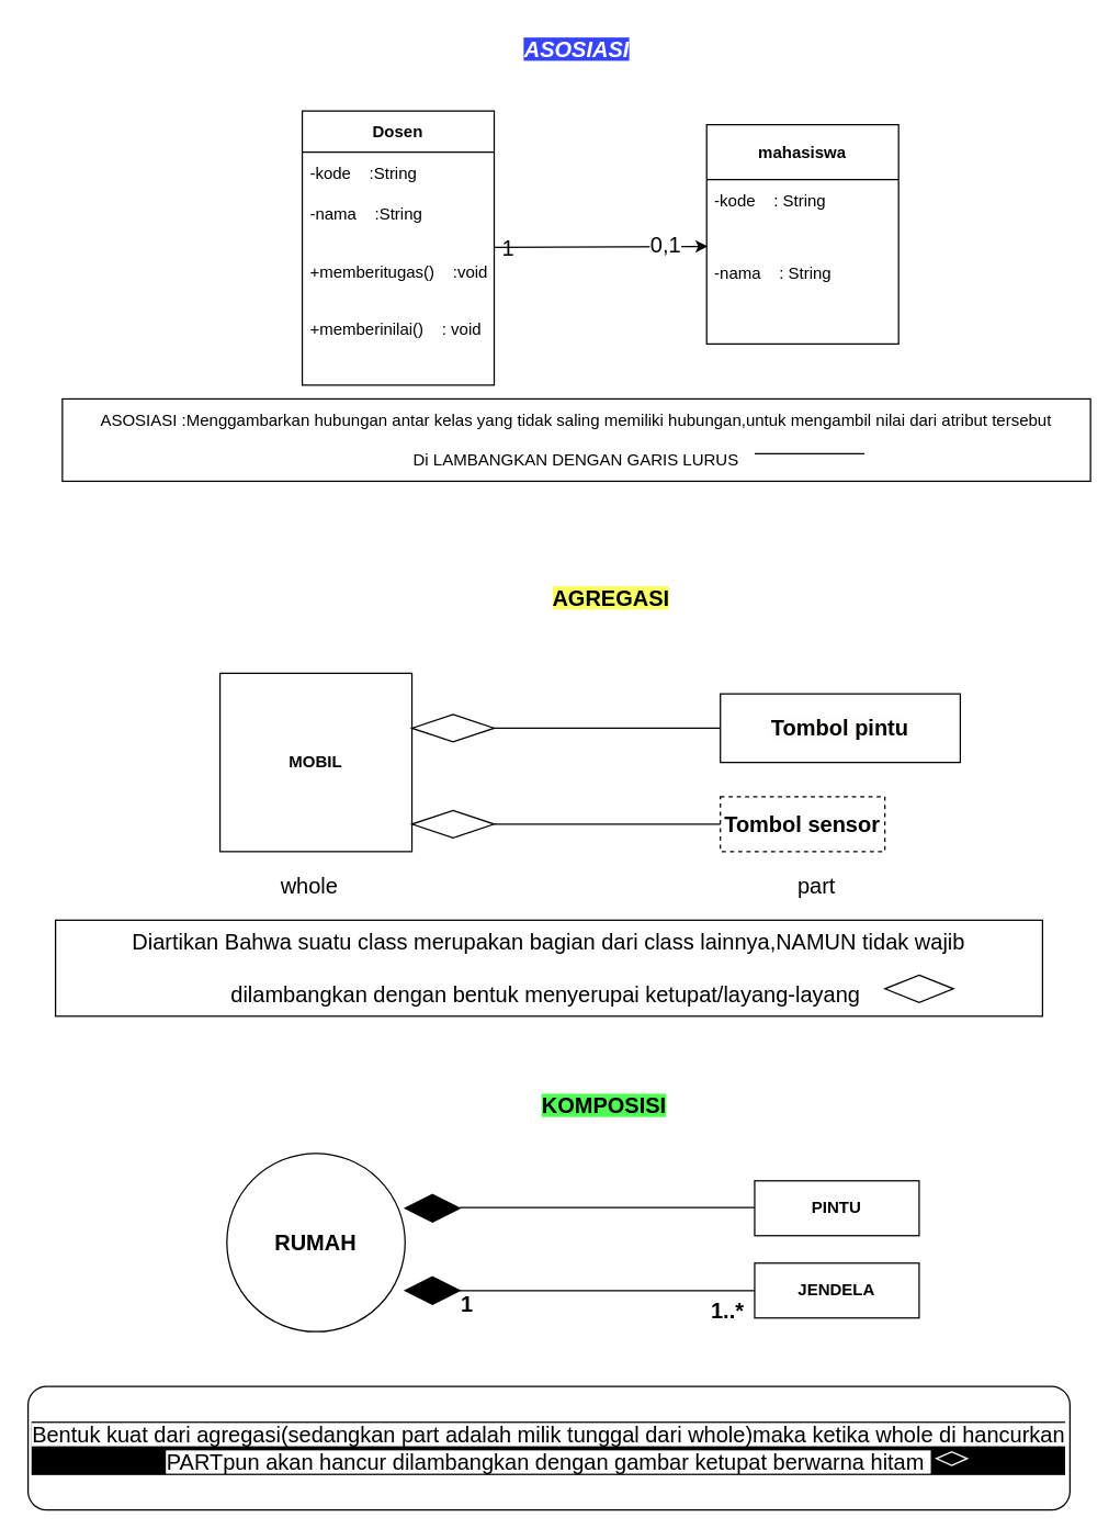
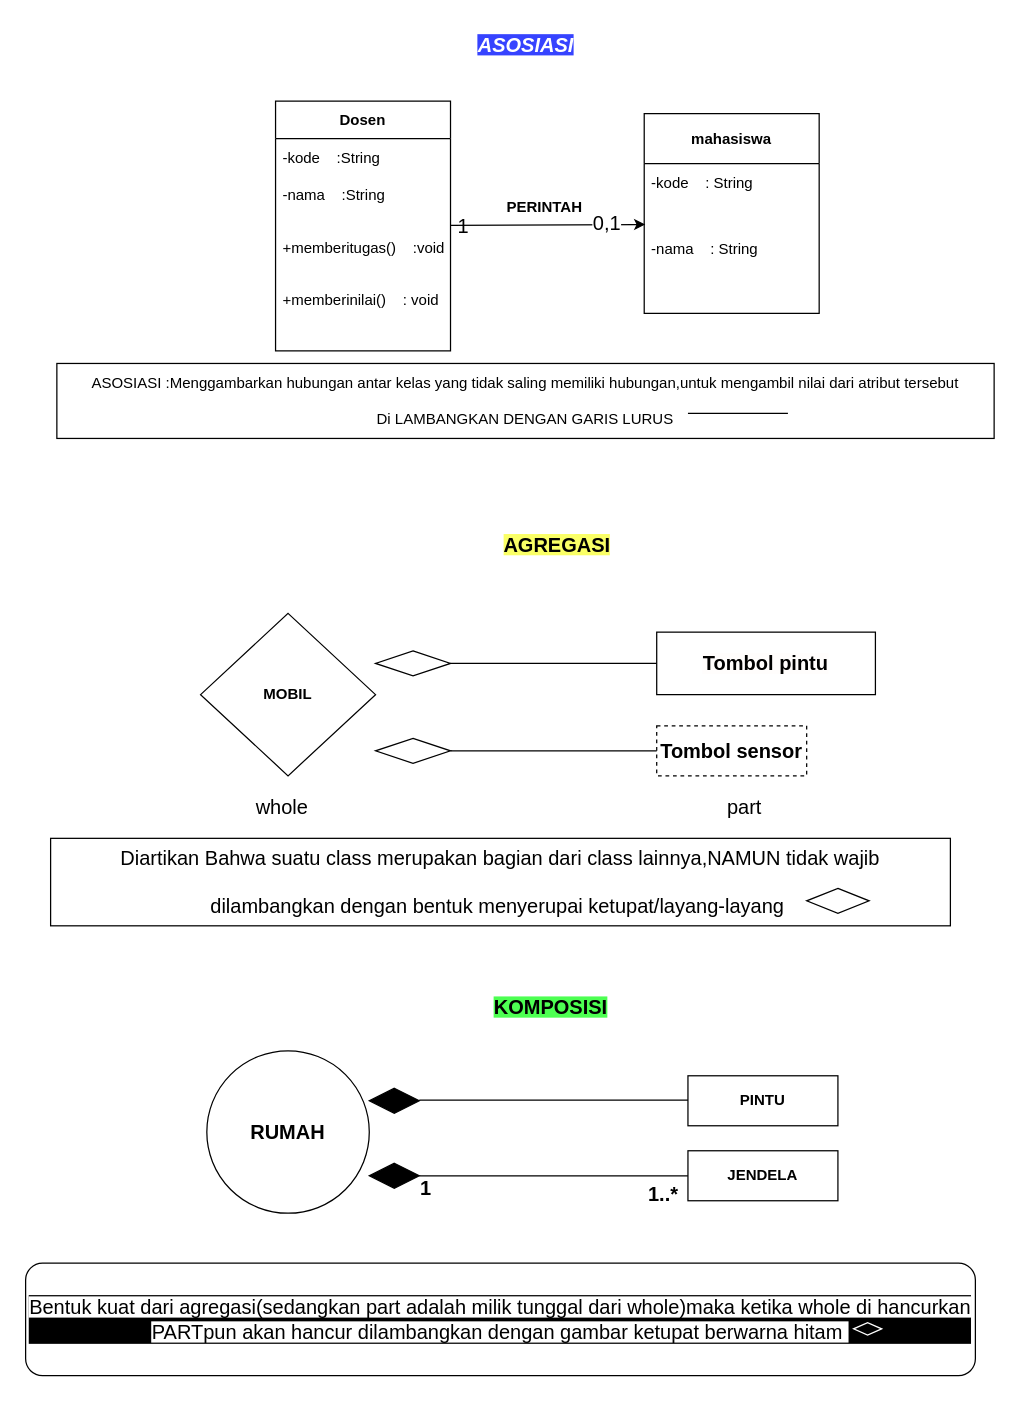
  <mxCell id="0" />
  <mxCell id="1" parent="0" />
  <mxCell id="2" value="Dosen" style="swimlane;fontStyle=1;childLayout=stackLayout;horizontal=1;startSize=30;horizontalStack=0;resizeParent=1;resizeParentMax=0;resizeLast=0;collapsible=1;marginBottom=0;rounded=0;" vertex="1" parent="1"><mxGeometry x="220" y="80" width="140" height="200" as="geometry" /></mxCell>
  <mxCell id="3" value="-kode    :String" style="text;strokeColor=none;fillColor=none;align=left;verticalAlign=middle;spacingLeft=4;spacingRight=4;overflow=hidden;points=[[0,0.5],[1,0.5]];portConstraint=eastwest;rotatable=0;rounded=0;" vertex="1" parent="2"><mxGeometry y="30" width="140" height="30" as="geometry" /></mxCell>
  <mxCell id="4" value="-nama    :String" style="text;strokeColor=none;fillColor=none;align=left;verticalAlign=middle;spacingLeft=4;spacingRight=4;overflow=hidden;points=[[0,0.5],[1,0.5]];portConstraint=eastwest;rotatable=0;rounded=0;" vertex="1" parent="2"><mxGeometry y="60" width="140" height="30" as="geometry" /></mxCell>
  <mxCell id="5" value="+memberitugas()    :void&#10;&#10;&#10;+memberinilai()    : void&#10;" style="text;fillColor=none;align=left;verticalAlign=middle;spacingLeft=4;spacingRight=4;overflow=hidden;points=[[0,0.5],[1,0.5]];portConstraint=eastwest;rotatable=0;rounded=0;" vertex="1" parent="2"><mxGeometry y="90" width="140" height="110" as="geometry" /></mxCell>
  <mxCell id="6" value="mahasiswa" style="swimlane;fontStyle=1;childLayout=stackLayout;horizontal=1;startSize=40;horizontalStack=0;resizeParent=1;resizeParentMax=0;resizeLast=0;collapsible=1;marginBottom=0;rounded=0;" vertex="1" parent="1"><mxGeometry x="515" y="90" width="140" height="160" as="geometry" /></mxCell>
  <mxCell id="7" value="-kode    : String" style="text;strokeColor=none;fillColor=none;align=left;verticalAlign=middle;spacingLeft=4;spacingRight=4;overflow=hidden;points=[[0,0.5],[1,0.5]];portConstraint=eastwest;rotatable=0;rounded=0;" vertex="1" parent="6"><mxGeometry y="40" width="140" height="30" as="geometry" /></mxCell>
  <mxCell id="8" value="-nama    : String&#10;" style="text;strokeColor=none;fillColor=none;align=left;verticalAlign=middle;spacingLeft=4;spacingRight=4;overflow=hidden;points=[[0,0.5],[1,0.5]];portConstraint=eastwest;rotatable=0;rounded=0;" vertex="1" parent="6"><mxGeometry y="70" width="140" height="90" as="geometry" /></mxCell>
  <mxCell id="9" value="" style="endArrow=classic;html=1;rounded=0;entryX=0.006;entryY=0.209;entryDx=0;entryDy=0;entryPerimeter=0;" edge="1" parent="1" target="8"><mxGeometry width="50" height="50" relative="1" as="geometry"><mxPoint x="360" y="179.5" as="sourcePoint" /><mxPoint x="510" y="179.5" as="targetPoint" /><Array as="points" /></mxGeometry></mxCell>
  <mxCell id="10" value="0,1" style="edgeLabel;html=1;align=center;verticalAlign=middle;resizable=0;points=[];fontSize=16;" vertex="1" connectable="0" parent="9"><mxGeometry x="0.607" y="1" relative="1" as="geometry"><mxPoint as="offset" /></mxGeometry></mxCell>
  <mxCell id="11" value="ASOSIASI :Menggambarkan hubungan antar kelas yang tidak saling memiliki hubungan,untuk mengambil nilai dari atribut tersebut&lt;br&gt;&lt;br&gt;Di LAMBANGKAN DENGAN GARIS LURUS" style="rounded=0;whiteSpace=wrap;html=1;" vertex="1" parent="1"><mxGeometry x="45" y="290" width="750" height="60" as="geometry" /></mxCell>
+ <mxCell id="12" value="&lt;b&gt;PERINTAH&lt;/b&gt;" style="text;html=1;align=center;verticalAlign=middle;resizable=0;points=[];autosize=1;strokeColor=none;fillColor=none;rounded=0;" vertex="1" parent="1"><mxGeometry x="395" y="150" width="80" height="30" as="geometry" /></mxCell>
  <mxCell id="13" value="&lt;span style=&quot;background-color: rgb(54, 67, 255);&quot;&gt;&lt;font color=&quot;#ffffff&quot;&gt;&lt;i&gt;&lt;b&gt;ASOSIASI&lt;/b&gt;&lt;/i&gt;&lt;/font&gt;&lt;/span&gt;" style="text;html=1;align=center;verticalAlign=middle;resizable=0;points=[];autosize=1;strokeColor=none;fillColor=none;fontSize=16;shadow=1;rounded=0;arcSize=0;" vertex="1" parent="1"><mxGeometry x="370" y="20" width="100" height="30" as="geometry" /></mxCell>
  <mxCell id="14" value="" style="endArrow=none;html=1;rounded=0;" edge="1" parent="1"><mxGeometry width="50" height="50" relative="1" as="geometry"><mxPoint x="550" y="330" as="sourcePoint" /><mxPoint x="630" y="330" as="targetPoint" /></mxGeometry></mxCell>
- <mxCell id="15" value="&lt;b&gt;MOBIL&lt;/b&gt;" style="whiteSpace=wrap;html=1;rounded=0;" vertex="1" parent="1"><mxGeometry x="160" y="490" width="140" height="130" as="geometry" /></mxCell>
+ <mxCell id="15" value="&lt;b&gt;MOBIL&lt;/b&gt;" style="rhombus;whiteSpace=wrap;html=1;" vertex="1" parent="1"><mxGeometry x="160" y="490" width="140" height="130" as="geometry" /></mxCell>
  <mxCell id="16" value="&lt;font style=&quot;font-size: 16px; background-color: rgb(250, 255, 102);&quot;&gt;&lt;b&gt;AGREGASI&lt;/b&gt;&lt;/font&gt;" style="text;html=1;align=center;verticalAlign=middle;resizable=0;points=[];autosize=1;strokeColor=none;fillColor=none;rounded=0;" vertex="1" parent="1"><mxGeometry x="390" y="420" width="110" height="30" as="geometry" /></mxCell>
  <mxCell id="17" value="&lt;span style=&quot;background-color: rgb(255, 253, 252);&quot;&gt;&lt;b&gt;Tombol pintu&lt;/b&gt;&lt;/span&gt;" style="rounded=0;whiteSpace=wrap;html=1;fontSize=16;" vertex="1" parent="1"><mxGeometry x="525" y="505" width="175" height="50" as="geometry" /></mxCell>
  <mxCell id="18" value="&lt;span style=&quot;background-color: rgb(255, 255, 255);&quot;&gt;&lt;b&gt;Tombol sensor&lt;/b&gt;&lt;/span&gt;" style="rounded=0;whiteSpace=wrap;html=1;fontSize=16;dashed=1;" vertex="1" parent="1"><mxGeometry x="525" y="580" width="120" height="40" as="geometry" /></mxCell>
  <mxCell id="19" value="" style="endArrow=none;html=1;rounded=0;fontSize=16;entryX=0;entryY=0.5;entryDx=0;entryDy=0;startArrow=none;" edge="1" parent="1" source="24" target="17"><mxGeometry width="50" height="50" relative="1" as="geometry"><mxPoint x="300" y="720" as="sourcePoint" /><mxPoint x="350" y="670" as="targetPoint" /></mxGeometry></mxCell>
  <mxCell id="20" value="" style="endArrow=none;html=1;rounded=0;fontSize=16;entryX=0;entryY=0.5;entryDx=0;entryDy=0;startArrow=none;" edge="1" parent="1" source="25" target="18"><mxGeometry width="50" height="50" relative="1" as="geometry"><mxPoint x="300" y="789.5" as="sourcePoint" /><mxPoint x="460" y="789.5" as="targetPoint" /></mxGeometry></mxCell>
  <mxCell id="21" value="Diartikan Bahwa suatu class merupakan bagian dari class lainnya,NAMUN tidak wajib&lt;br&gt;&lt;br&gt;dilambangkan dengan bentuk menyerupai ketupat/layang-layang&amp;nbsp;" style="rounded=0;whiteSpace=wrap;html=1;fontSize=16;" vertex="1" parent="1"><mxGeometry x="40" y="670" width="720" height="70" as="geometry" /></mxCell>
  <mxCell id="22" value="whole" style="text;html=1;align=center;verticalAlign=middle;resizable=0;points=[];autosize=1;strokeColor=none;fillColor=none;fontSize=16;rounded=0;" vertex="1" parent="1"><mxGeometry x="190" y="630" width="70" height="30" as="geometry" /></mxCell>
  <mxCell id="23" value="part" style="text;html=1;align=center;verticalAlign=middle;resizable=0;points=[];autosize=1;strokeColor=none;fillColor=none;fontSize=16;rounded=0;" vertex="1" parent="1"><mxGeometry x="570" y="630" width="50" height="30" as="geometry" /></mxCell>
  <mxCell id="24" value="" style="rhombus;whiteSpace=wrap;html=1;fontSize=16;rounded=0;" vertex="1" parent="1"><mxGeometry x="300" y="520" width="60" height="20" as="geometry" /></mxCell>
  <mxCell id="25" value="" style="rhombus;whiteSpace=wrap;html=1;fontSize=16;rounded=0;" vertex="1" parent="1"><mxGeometry x="300" y="590" width="60" height="20" as="geometry" /></mxCell>
  <mxCell id="26" value="" style="rhombus;whiteSpace=wrap;html=1;fontSize=16;rounded=0;" vertex="1" parent="1"><mxGeometry x="645" y="710" width="50" height="20" as="geometry" /></mxCell>
  <mxCell id="27" value="&lt;b&gt;RUMAH&lt;/b&gt;" style="ellipse;whiteSpace=wrap;html=1;aspect=fixed;fontSize=16;" vertex="1" parent="1"><mxGeometry x="165" y="840" width="130" height="130" as="geometry" /></mxCell>
  <mxCell id="28" value="&lt;span style=&quot;background-color: rgb(77, 255, 82);&quot;&gt;&lt;b&gt;KOMPOSISI&lt;/b&gt;&lt;/span&gt;" style="text;html=1;align=center;verticalAlign=middle;resizable=0;points=[];autosize=1;strokeColor=none;fillColor=none;fontSize=16;rounded=0;" vertex="1" parent="1"><mxGeometry x="385" y="790" width="110" height="30" as="geometry" /></mxCell>
  <mxCell id="29" value="" style="rhombus;whiteSpace=wrap;html=1;fontSize=16;rounded=0;fillColor=#000000;" vertex="1" parent="1"><mxGeometry x="295" y="870" width="40" height="20" as="geometry" /></mxCell>
  <mxCell id="30" value="" style="rhombus;whiteSpace=wrap;html=1;fontSize=16;rounded=0;fillColor=#000000;" vertex="1" parent="1"><mxGeometry x="295" y="930" width="40" height="20" as="geometry" /></mxCell>
  <mxCell id="31" value="" style="endArrow=none;html=1;rounded=0;fontSize=16;entryX=0;entryY=0.5;entryDx=0;entryDy=0;exitX=1;exitY=0.5;exitDx=0;exitDy=0;" edge="1" parent="1" source="30" target="33"><mxGeometry width="50" height="50" relative="1" as="geometry"><mxPoint x="330" y="950" as="sourcePoint" /><mxPoint x="380" y="900" as="targetPoint" /><Array as="points"><mxPoint x="400" y="940" /></Array></mxGeometry></mxCell>
  <mxCell id="32" value="&lt;b&gt;PINTU&lt;/b&gt;" style="rounded=0;whiteSpace=wrap;html=1;" vertex="1" parent="1"><mxGeometry x="550" y="860" width="120" height="40" as="geometry" /></mxCell>
  <mxCell id="33" value="&lt;b&gt;JENDELA&lt;/b&gt;" style="rounded=0;whiteSpace=wrap;html=1;" vertex="1" parent="1"><mxGeometry x="550" y="920" width="120" height="40" as="geometry" /></mxCell>
  <mxCell id="34" value="" style="endArrow=none;html=1;rounded=0;fontSize=16;entryX=0;entryY=0.5;entryDx=0;entryDy=0;exitX=1;exitY=0.5;exitDx=0;exitDy=0;" edge="1" parent="1"><mxGeometry width="50" height="50" relative="1" as="geometry"><mxPoint x="335" y="879.5" as="sourcePoint" /><mxPoint x="550" y="879.5" as="targetPoint" /><Array as="points" /></mxGeometry></mxCell>
  <mxCell id="35" value="&lt;b&gt;&lt;font style=&quot;font-size: 16px;&quot;&gt;1&lt;/font&gt;&lt;/b&gt;" style="text;html=1;align=center;verticalAlign=middle;resizable=0;points=[];autosize=1;strokeColor=none;fillColor=none;" vertex="1" parent="1"><mxGeometry x="325" y="935" width="30" height="30" as="geometry" /></mxCell>
  <mxCell id="36" value="&lt;b&gt;&lt;font style=&quot;font-size: 16px;&quot;&gt;1..*&lt;/font&gt;&lt;/b&gt;" style="text;html=1;align=center;verticalAlign=middle;resizable=0;points=[];autosize=1;strokeColor=none;fillColor=none;" vertex="1" parent="1"><mxGeometry x="505" y="940" width="50" height="30" as="geometry" /></mxCell>
  <mxCell id="37" value="1" style="text;html=1;align=center;verticalAlign=middle;resizable=0;points=[];autosize=1;strokeColor=none;fillColor=none;fontSize=16;" vertex="1" parent="1"><mxGeometry x="355" y="165" width="30" height="30" as="geometry" /></mxCell>
  <mxCell id="38" value="&lt;span style=&quot;background-color: rgb(255, 255, 255);&quot;&gt;Bentuk kuat dari agregasi(sedangkan part adalah milik tunggal dari whole)maka ketika whole di hancurkan&lt;br&gt;PARTpun akan hancur dilambangkan dengan gambar ketupat berwarna hitam&amp;nbsp;&lt;br&gt;&lt;/span&gt;" style="rounded=1;whiteSpace=wrap;html=1;labelBackgroundColor=#000000;fontSize=16;fillColor=#FFFFFF;" vertex="1" parent="1"><mxGeometry x="20" y="1010" width="760" height="90" as="geometry" /></mxCell>
  <mxCell id="39" value="" style="rhombus;whiteSpace=wrap;html=1;labelBackgroundColor=#FFFFFF;strokeColor=#FFFFFF;fontSize=16;fontColor=#FFFFFF;fillColor=#000000;rotation=90;" vertex="1" parent="1"><mxGeometry x="688.75" y="1051.25" width="10" height="22.5" as="geometry" /></mxCell>
